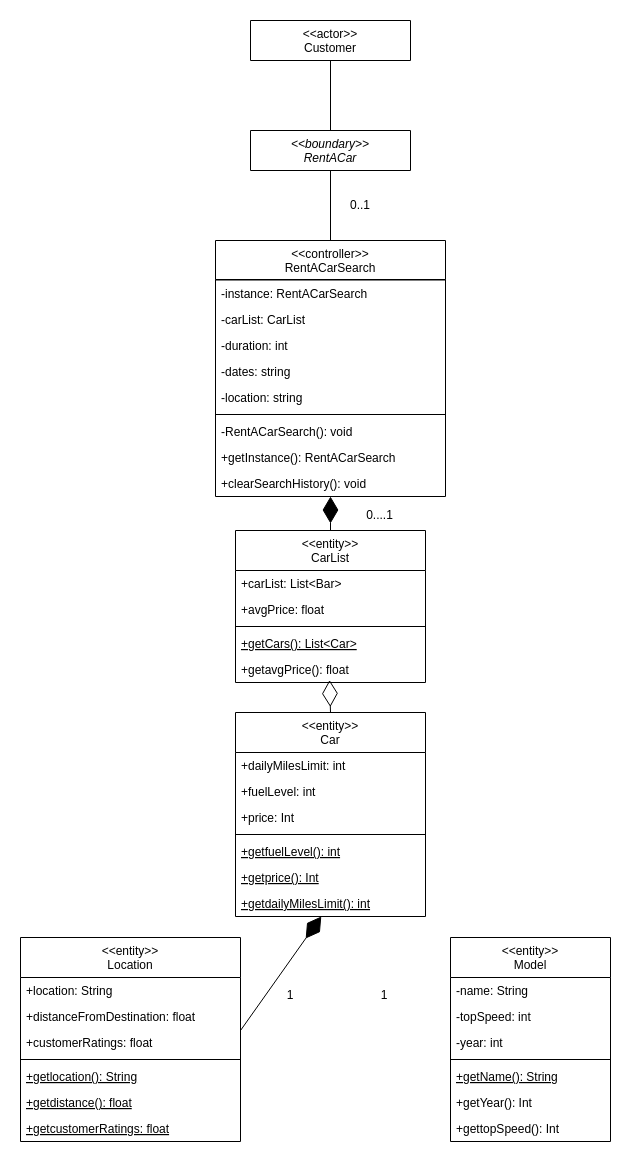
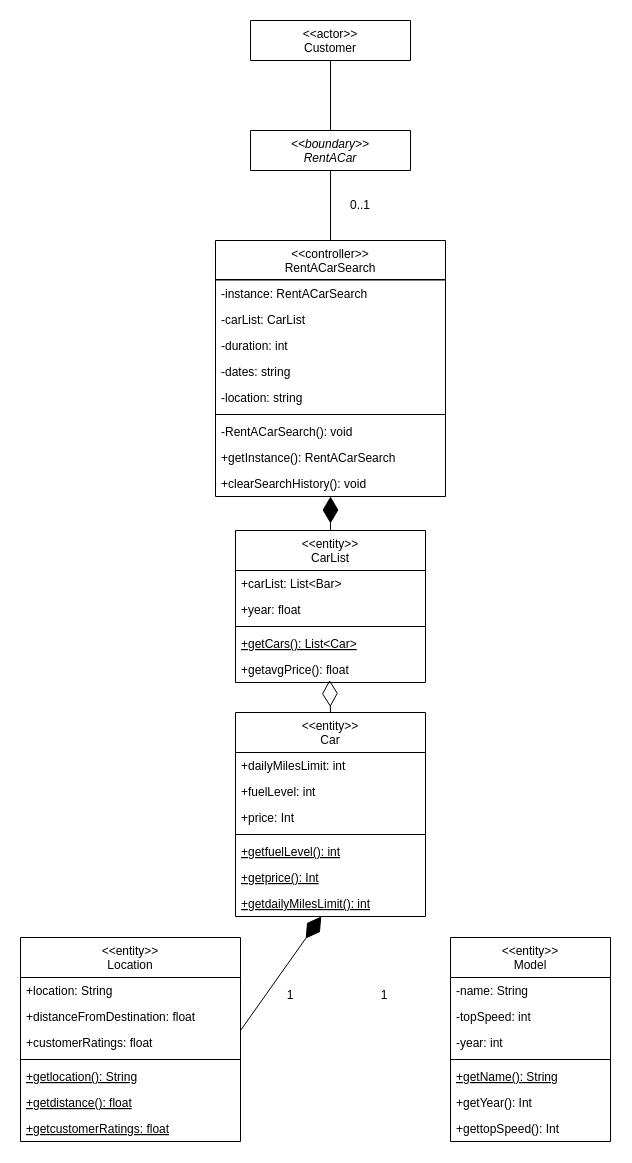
  <mxCell id="0" />
  <mxCell id="1" parent="0" />
  <mxCell id="2" value="&lt;&lt;boundary&gt;&gt;&#10;RentACar" style="swimlane;fontStyle=2;align=center;verticalAlign=top;childLayout=stackLayout;horizontal=1;startSize=40;horizontalStack=0;resizeParent=1;resizeLast=0;collapsible=1;marginBottom=0;rounded=0;shadow=0;strokeWidth=1;" parent="1" vertex="1"><mxGeometry x="250" y="130" width="160" height="40" as="geometry"><mxRectangle x="230" y="140" width="160" height="26" as="alternateBounds" /></mxGeometry></mxCell>
  <mxCell id="3" value="&lt;&lt;entity&gt;&gt;&#10;CarList" style="swimlane;fontStyle=0;align=center;verticalAlign=top;childLayout=stackLayout;horizontal=1;startSize=40;horizontalStack=0;resizeParent=1;resizeLast=0;collapsible=1;marginBottom=0;rounded=0;shadow=0;strokeWidth=1;" parent="1" vertex="1"><mxGeometry x="235" y="530" width="190" height="152" as="geometry"><mxRectangle x="130" y="380" width="160" height="26" as="alternateBounds" /></mxGeometry></mxCell>
  <mxCell id="4" value="+carList: List&lt;Bar&gt;" style="text;align=left;verticalAlign=top;spacingLeft=4;spacingRight=4;overflow=hidden;rotatable=0;points=[[0,0.5],[1,0.5]];portConstraint=eastwest;" parent="3" vertex="1"><mxGeometry y="40" width="190" height="26" as="geometry" /></mxCell>
- <mxCell id="5" value="+avgPrice: float" style="text;align=left;verticalAlign=top;spacingLeft=4;spacingRight=4;overflow=hidden;rotatable=0;points=[[0,0.5],[1,0.5]];portConstraint=eastwest;rounded=0;shadow=0;html=0;" parent="3" vertex="1"><mxGeometry y="66" width="190" height="26" as="geometry" /></mxCell>
+ <mxCell id="5" value="+year: float" style="text;align=left;verticalAlign=top;spacingLeft=4;spacingRight=4;overflow=hidden;rotatable=0;points=[[0,0.5],[1,0.5]];portConstraint=eastwest;rounded=0;shadow=0;html=0;" parent="3" vertex="1"><mxGeometry y="66" width="190" height="26" as="geometry" /></mxCell>
  <mxCell id="6" value="" style="line;html=1;strokeWidth=1;align=left;verticalAlign=middle;spacingTop=-1;spacingLeft=3;spacingRight=3;rotatable=0;labelPosition=right;points=[];portConstraint=eastwest;" parent="3" vertex="1"><mxGeometry y="92" width="190" height="8" as="geometry" /></mxCell>
  <mxCell id="7" value="+getCars(): List&lt;Car&gt;" style="text;align=left;verticalAlign=top;spacingLeft=4;spacingRight=4;overflow=hidden;rotatable=0;points=[[0,0.5],[1,0.5]];portConstraint=eastwest;fontStyle=4" parent="3" vertex="1"><mxGeometry y="100" width="190" height="26" as="geometry" /></mxCell>
  <mxCell id="8" value="+getavgPrice(): float" style="text;align=left;verticalAlign=top;spacingLeft=4;spacingRight=4;overflow=hidden;rotatable=0;points=[[0,0.5],[1,0.5]];portConstraint=eastwest;" parent="3" vertex="1"><mxGeometry y="126" width="190" height="26" as="geometry" /></mxCell>
  <mxCell id="9" value="&lt;&lt;actor&gt;&gt;&#10;Customer" style="swimlane;fontStyle=0;align=center;verticalAlign=top;childLayout=stackLayout;horizontal=1;startSize=40;horizontalStack=0;resizeParent=1;resizeLast=0;collapsible=1;marginBottom=0;rounded=0;shadow=0;strokeWidth=1;" parent="1" vertex="1"><mxGeometry x="250" y="20" width="160" height="40" as="geometry"><mxRectangle x="340" y="380" width="170" height="26" as="alternateBounds" /></mxGeometry></mxCell>
  <mxCell id="10" value="&lt;&lt;controller&gt;&gt;&#10;RentACarSearch" style="swimlane;fontStyle=0;align=center;verticalAlign=top;childLayout=stackLayout;horizontal=1;startSize=39;horizontalStack=0;resizeParent=1;resizeLast=0;collapsible=1;marginBottom=0;rounded=0;shadow=0;strokeWidth=1;" parent="1" vertex="1"><mxGeometry x="215" y="240" width="230" height="256" as="geometry"><mxRectangle x="550" y="140" width="160" height="26" as="alternateBounds" /></mxGeometry></mxCell>
  <mxCell id="11" value="" style="line;html=1;strokeWidth=1;align=left;verticalAlign=middle;spacingTop=-1;spacingLeft=3;spacingRight=3;rotatable=0;labelPosition=right;points=[];portConstraint=eastwest;" parent="10" vertex="1"><mxGeometry y="39" width="230" height="1" as="geometry" /></mxCell>
  <mxCell id="12" value="-instance: RentACarSearch" style="text;align=left;verticalAlign=top;spacingLeft=4;spacingRight=4;overflow=hidden;rotatable=0;points=[[0,0.5],[1,0.5]];portConstraint=eastwest;" parent="10" vertex="1"><mxGeometry y="40" width="230" height="26" as="geometry" /></mxCell>
  <mxCell id="13" value="-carList: CarList" style="text;align=left;verticalAlign=top;spacingLeft=4;spacingRight=4;overflow=hidden;rotatable=0;points=[[0,0.5],[1,0.5]];portConstraint=eastwest;" vertex="1" parent="10"><mxGeometry y="66" width="230" height="26" as="geometry" /></mxCell>
  <mxCell id="14" value="-duration: int" style="text;align=left;verticalAlign=top;spacingLeft=4;spacingRight=4;overflow=hidden;rotatable=0;points=[[0,0.5],[1,0.5]];portConstraint=eastwest;" vertex="1" parent="10"><mxGeometry y="92" width="230" height="26" as="geometry" /></mxCell>
  <mxCell id="15" value="-dates: string" style="text;align=left;verticalAlign=top;spacingLeft=4;spacingRight=4;overflow=hidden;rotatable=0;points=[[0,0.5],[1,0.5]];portConstraint=eastwest;" vertex="1" parent="10"><mxGeometry y="118" width="230" height="26" as="geometry" /></mxCell>
  <mxCell id="16" value="-location: string" style="text;align=left;verticalAlign=top;spacingLeft=4;spacingRight=4;overflow=hidden;rotatable=0;points=[[0,0.5],[1,0.5]];portConstraint=eastwest;" parent="10" vertex="1"><mxGeometry y="144" width="230" height="26" as="geometry" /></mxCell>
  <mxCell id="17" value="" style="line;strokeWidth=1;fillColor=none;align=left;verticalAlign=middle;spacingTop=-1;spacingLeft=3;spacingRight=3;rotatable=0;labelPosition=right;points=[];portConstraint=eastwest;strokeColor=inherit;" parent="10" vertex="1"><mxGeometry y="170" width="230" height="8" as="geometry" /></mxCell>
  <mxCell id="18" value="-RentACarSearch(): void" style="text;align=left;verticalAlign=top;spacingLeft=4;spacingRight=4;overflow=hidden;rotatable=0;points=[[0,0.5],[1,0.5]];portConstraint=eastwest;" parent="10" vertex="1"><mxGeometry y="178" width="230" height="26" as="geometry" /></mxCell>
  <mxCell id="19" value="+getInstance(): RentACarSearch" style="text;align=left;verticalAlign=top;spacingLeft=4;spacingRight=4;overflow=hidden;rotatable=0;points=[[0,0.5],[1,0.5]];portConstraint=eastwest;" parent="10" vertex="1"><mxGeometry y="204" width="230" height="26" as="geometry" /></mxCell>
  <mxCell id="20" value="+clearSearchHistory(): void" style="text;align=left;verticalAlign=top;spacingLeft=4;spacingRight=4;overflow=hidden;rotatable=0;points=[[0,0.5],[1,0.5]];portConstraint=eastwest;" parent="10" vertex="1"><mxGeometry y="230" width="230" height="26" as="geometry" /></mxCell>
  <mxCell id="21" value="&lt;&lt;entity&gt;&gt;&#10;Car" style="swimlane;fontStyle=0;align=center;verticalAlign=top;childLayout=stackLayout;horizontal=1;startSize=40;horizontalStack=0;resizeParent=1;resizeLast=0;collapsible=1;marginBottom=0;rounded=0;shadow=0;strokeWidth=1;" parent="1" vertex="1"><mxGeometry x="235" y="712" width="190" height="204" as="geometry"><mxRectangle x="130" y="380" width="160" height="26" as="alternateBounds" /></mxGeometry></mxCell>
  <mxCell id="22" value="+dailyMilesLimit: int" style="text;align=left;verticalAlign=top;spacingLeft=4;spacingRight=4;overflow=hidden;rotatable=0;points=[[0,0.5],[1,0.5]];portConstraint=eastwest;" vertex="1" parent="21"><mxGeometry y="40" width="190" height="26" as="geometry" /></mxCell>
  <mxCell id="23" value="+fuelLevel: int" style="text;align=left;verticalAlign=top;spacingLeft=4;spacingRight=4;overflow=hidden;rotatable=0;points=[[0,0.5],[1,0.5]];portConstraint=eastwest;" parent="21" vertex="1"><mxGeometry y="66" width="190" height="26" as="geometry" /></mxCell>
  <mxCell id="24" value="+price: Int" style="text;align=left;verticalAlign=top;spacingLeft=4;spacingRight=4;overflow=hidden;rotatable=0;points=[[0,0.5],[1,0.5]];portConstraint=eastwest;rounded=0;shadow=0;html=0;" parent="21" vertex="1"><mxGeometry y="92" width="190" height="26" as="geometry" /></mxCell>
  <mxCell id="25" value="" style="line;html=1;strokeWidth=1;align=left;verticalAlign=middle;spacingTop=-1;spacingLeft=3;spacingRight=3;rotatable=0;labelPosition=right;points=[];portConstraint=eastwest;" parent="21" vertex="1"><mxGeometry y="118" width="190" height="8" as="geometry" /></mxCell>
  <mxCell id="26" value="+getfuelLevel(): int" style="text;align=left;verticalAlign=top;spacingLeft=4;spacingRight=4;overflow=hidden;rotatable=0;points=[[0,0.5],[1,0.5]];portConstraint=eastwest;fontStyle=4" parent="21" vertex="1"><mxGeometry y="126" width="190" height="26" as="geometry" /></mxCell>
  <mxCell id="27" value="+getprice(): Int" style="text;align=left;verticalAlign=top;spacingLeft=4;spacingRight=4;overflow=hidden;rotatable=0;points=[[0,0.5],[1,0.5]];portConstraint=eastwest;fontStyle=4" vertex="1" parent="21"><mxGeometry y="152" width="190" height="26" as="geometry" /></mxCell>
  <mxCell id="28" value="+getdailyMilesLimit(): int" style="text;align=left;verticalAlign=top;spacingLeft=4;spacingRight=4;overflow=hidden;rotatable=0;points=[[0,0.5],[1,0.5]];portConstraint=eastwest;fontStyle=4" vertex="1" parent="21"><mxGeometry y="178" width="190" height="26" as="geometry" /></mxCell>
  <mxCell id="29" value="&lt;&lt;entity&gt;&gt;&#10;Location" style="swimlane;fontStyle=0;align=center;verticalAlign=top;childLayout=stackLayout;horizontal=1;startSize=40;horizontalStack=0;resizeParent=1;resizeLast=0;collapsible=1;marginBottom=0;rounded=0;shadow=0;strokeWidth=1;" parent="1" vertex="1"><mxGeometry x="20" y="937" width="220" height="204" as="geometry"><mxRectangle x="130" y="380" width="160" height="26" as="alternateBounds" /></mxGeometry></mxCell>
  <mxCell id="30" value="+location: String" style="text;align=left;verticalAlign=top;spacingLeft=4;spacingRight=4;overflow=hidden;rotatable=0;points=[[0,0.5],[1,0.5]];portConstraint=eastwest;" parent="29" vertex="1"><mxGeometry y="40" width="220" height="26" as="geometry" /></mxCell>
  <mxCell id="31" value="+distanceFromDestination: float" style="text;align=left;verticalAlign=top;spacingLeft=4;spacingRight=4;overflow=hidden;rotatable=0;points=[[0,0.5],[1,0.5]];portConstraint=eastwest;rounded=0;shadow=0;html=0;" vertex="1" parent="29"><mxGeometry y="66" width="220" height="26" as="geometry" /></mxCell>
  <mxCell id="32" value="+customerRatings: float" style="text;align=left;verticalAlign=top;spacingLeft=4;spacingRight=4;overflow=hidden;rotatable=0;points=[[0,0.5],[1,0.5]];portConstraint=eastwest;rounded=0;shadow=0;html=0;" parent="29" vertex="1"><mxGeometry y="92" width="220" height="26" as="geometry" /></mxCell>
  <mxCell id="33" value="" style="line;html=1;strokeWidth=1;align=left;verticalAlign=middle;spacingTop=-1;spacingLeft=3;spacingRight=3;rotatable=0;labelPosition=right;points=[];portConstraint=eastwest;" parent="29" vertex="1"><mxGeometry y="118" width="220" height="8" as="geometry" /></mxCell>
  <mxCell id="34" value="+getlocation(): String" style="text;align=left;verticalAlign=top;spacingLeft=4;spacingRight=4;overflow=hidden;rotatable=0;points=[[0,0.5],[1,0.5]];portConstraint=eastwest;fontStyle=4" parent="29" vertex="1"><mxGeometry y="126" width="220" height="26" as="geometry" /></mxCell>
  <mxCell id="35" value="+getdistance(): float" style="text;align=left;verticalAlign=top;spacingLeft=4;spacingRight=4;overflow=hidden;rotatable=0;points=[[0,0.5],[1,0.5]];portConstraint=eastwest;fontStyle=4" vertex="1" parent="29"><mxGeometry y="152" width="220" height="26" as="geometry" /></mxCell>
  <mxCell id="36" value="+getcustomerRatings: float" style="text;align=left;verticalAlign=top;spacingLeft=4;spacingRight=4;overflow=hidden;rotatable=0;points=[[0,0.5],[1,0.5]];portConstraint=eastwest;fontStyle=4" parent="29" vertex="1"><mxGeometry y="178" width="220" height="26" as="geometry" /></mxCell>
  <mxCell id="37" value="&lt;&lt;entity&gt;&gt;&#10;Model" style="swimlane;fontStyle=0;align=center;verticalAlign=top;childLayout=stackLayout;horizontal=1;startSize=40;horizontalStack=0;resizeParent=1;resizeLast=0;collapsible=1;marginBottom=0;rounded=0;shadow=0;strokeWidth=1;" parent="1" vertex="1"><mxGeometry x="450" y="937" width="160" height="204" as="geometry"><mxRectangle x="130" y="380" width="160" height="26" as="alternateBounds" /></mxGeometry></mxCell>
  <mxCell id="38" value="-name: String" style="text;align=left;verticalAlign=top;spacingLeft=4;spacingRight=4;overflow=hidden;rotatable=0;points=[[0,0.5],[1,0.5]];portConstraint=eastwest;rounded=0;shadow=0;html=0;" parent="37" vertex="1"><mxGeometry y="40" width="160" height="26" as="geometry" /></mxCell>
  <mxCell id="39" value="-topSpeed: int" style="text;align=left;verticalAlign=top;spacingLeft=4;spacingRight=4;overflow=hidden;rotatable=0;points=[[0,0.5],[1,0.5]];portConstraint=eastwest;rounded=0;shadow=0;html=0;" vertex="1" parent="37"><mxGeometry y="66" width="160" height="26" as="geometry" /></mxCell>
  <mxCell id="40" value="-year: int" style="text;align=left;verticalAlign=top;spacingLeft=4;spacingRight=4;overflow=hidden;rotatable=0;points=[[0,0.5],[1,0.5]];portConstraint=eastwest;rounded=0;shadow=0;html=0;" parent="37" vertex="1"><mxGeometry y="92" width="160" height="26" as="geometry" /></mxCell>
  <mxCell id="41" value="" style="line;html=1;strokeWidth=1;align=left;verticalAlign=middle;spacingTop=-1;spacingLeft=3;spacingRight=3;rotatable=0;labelPosition=right;points=[];portConstraint=eastwest;" parent="37" vertex="1"><mxGeometry y="118" width="160" height="8" as="geometry" /></mxCell>
  <mxCell id="42" value="+getName(): String" style="text;align=left;verticalAlign=top;spacingLeft=4;spacingRight=4;overflow=hidden;rotatable=0;points=[[0,0.5],[1,0.5]];portConstraint=eastwest;fontStyle=4" parent="37" vertex="1"><mxGeometry y="126" width="160" height="26" as="geometry" /></mxCell>
  <mxCell id="43" value="+getYear(): Int" style="text;align=left;verticalAlign=top;spacingLeft=4;spacingRight=4;overflow=hidden;rotatable=0;points=[[0,0.5],[1,0.5]];portConstraint=eastwest;" vertex="1" parent="37"><mxGeometry y="152" width="160" height="26" as="geometry" /></mxCell>
  <mxCell id="44" value="+gettopSpeed(): Int" style="text;align=left;verticalAlign=top;spacingLeft=4;spacingRight=4;overflow=hidden;rotatable=0;points=[[0,0.5],[1,0.5]];portConstraint=eastwest;" parent="37" vertex="1"><mxGeometry y="178" width="160" height="26" as="geometry" /></mxCell>
  <mxCell id="45" value="" style="endArrow=none;html=1;rounded=0;entryX=0.5;entryY=1;entryDx=0;entryDy=0;exitX=0.5;exitY=0;exitDx=0;exitDy=0;" parent="1" source="2" target="9" edge="1"><mxGeometry width="50" height="50" relative="1" as="geometry"><mxPoint x="340" y="230" as="sourcePoint" /><mxPoint x="390" y="180" as="targetPoint" /></mxGeometry></mxCell>
  <mxCell id="46" value="" style="endArrow=none;html=1;rounded=0;entryX=0.5;entryY=1;entryDx=0;entryDy=0;" parent="1" target="2" edge="1"><mxGeometry width="50" height="50" relative="1" as="geometry"><mxPoint x="330" y="240" as="sourcePoint" /><mxPoint x="360" y="240" as="targetPoint" /></mxGeometry></mxCell>
  <mxCell id="47" value="0..1" style="text;html=1;align=center;verticalAlign=middle;whiteSpace=wrap;rounded=0;" parent="1" vertex="1"><mxGeometry x="330" y="190" width="60" height="30" as="geometry" /></mxCell>
  <mxCell id="48" value="" style="endArrow=diamondThin;endFill=0;endSize=24;html=1;rounded=0;entryX=0.495;entryY=0.905;entryDx=0;entryDy=0;entryPerimeter=0;exitX=0.5;exitY=0;exitDx=0;exitDy=0;" parent="1" source="21" target="8" edge="1"><mxGeometry width="160" relative="1" as="geometry"><mxPoint x="327" y="770" as="sourcePoint" /><mxPoint x="440" y="590" as="targetPoint" /></mxGeometry></mxCell>
  <mxCell id="49" value="" style="endArrow=diamondThin;endFill=1;endSize=24;html=1;rounded=0;exitX=0.5;exitY=0;exitDx=0;exitDy=0;entryX=0.5;entryY=1;entryDx=0;entryDy=0;" parent="1" source="3" target="10" edge="1"><mxGeometry width="160" relative="1" as="geometry"><mxPoint x="240" y="540" as="sourcePoint" /><mxPoint x="400" y="540" as="targetPoint" /></mxGeometry></mxCell>
- <mxCell id="50" value="0....1" style="text;html=1;align=center;verticalAlign=middle;resizable=0;points=[];autosize=1;strokeColor=none;fillColor=none;" parent="1" vertex="1"><mxGeometry x="354" y="500" width="50" height="30" as="geometry" /></mxCell>
  <mxCell id="51" value="" style="endArrow=diamondThin;endFill=1;endSize=24;html=1;rounded=0;" edge="1" parent="1" target="28"><mxGeometry width="160" relative="1" as="geometry"><mxPoint x="240" y="1030" as="sourcePoint" /><mxPoint x="400" y="1030" as="targetPoint" /></mxGeometry></mxCell>
  <mxCell id="52" value="1" style="text;html=1;align=center;verticalAlign=middle;whiteSpace=wrap;rounded=0;" vertex="1" parent="1"><mxGeometry x="260" y="980" width="60" height="30" as="geometry" /></mxCell>
  <mxCell id="53" value="1" style="text;html=1;align=center;verticalAlign=middle;whiteSpace=wrap;rounded=0;" vertex="1" parent="1"><mxGeometry x="354" y="980" width="60" height="30" as="geometry" /></mxCell>
